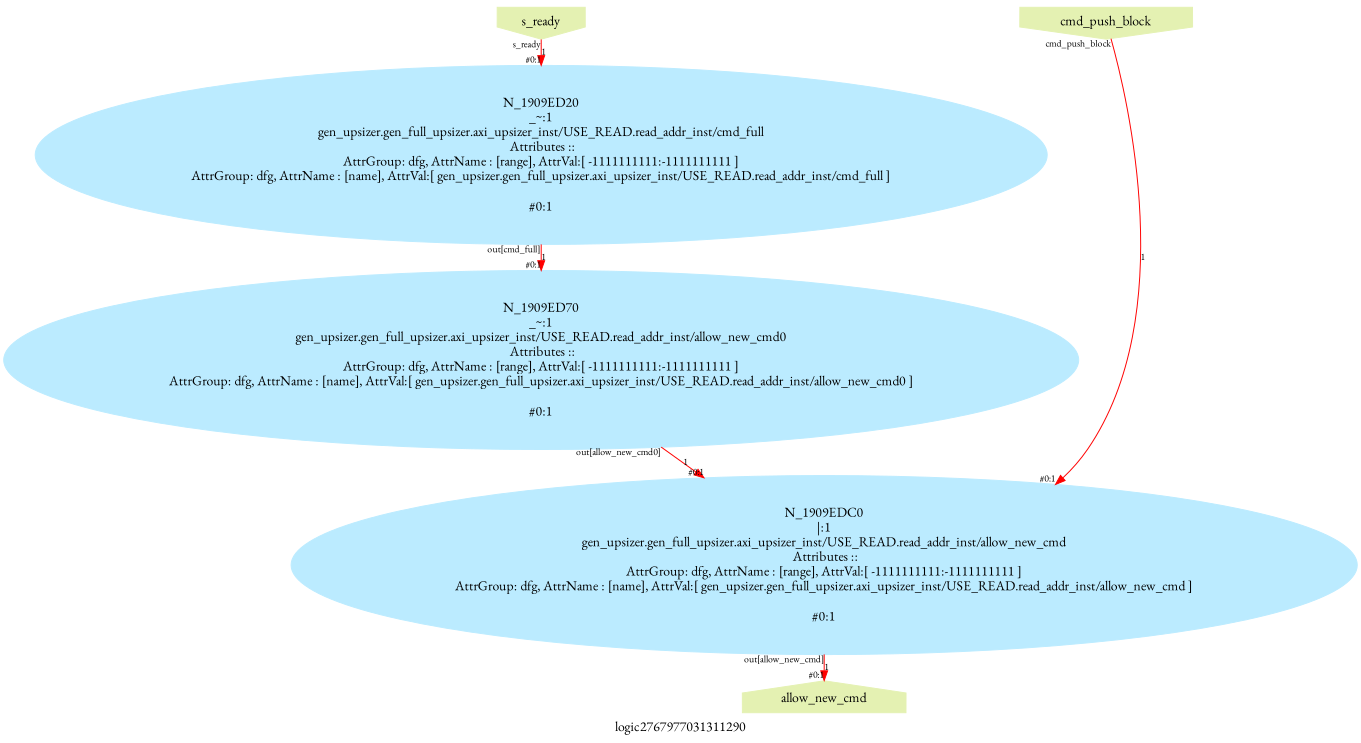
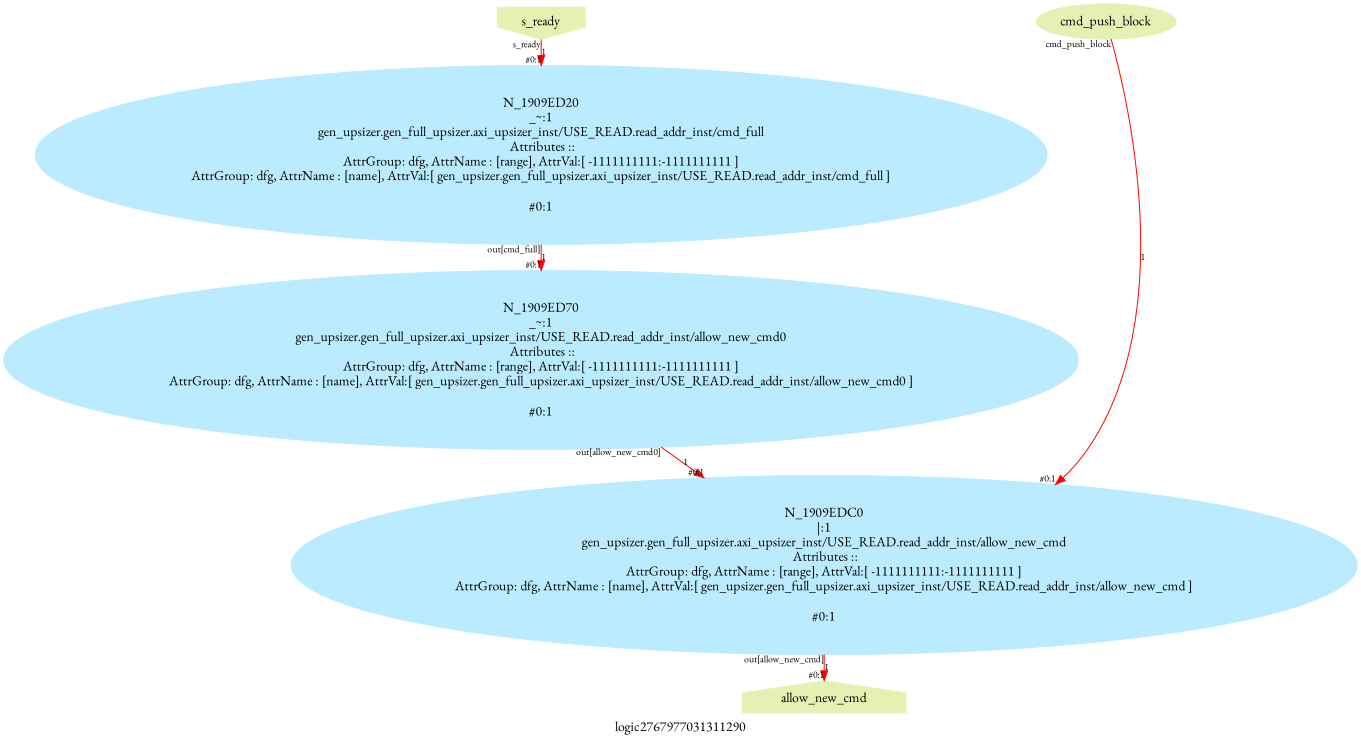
  digraph {
    label=logic2767977031311290
    ranksep=0.1
    splines=true
    fontname="EB Garamond"
    node [color="#e4f1b2" fontname="EB Garamond" style=filled]
    edge [color="#ff0000" fontname="EB Garamond" fontsize=10 headlabel="#0:1"]
    n1 [label=s_ready shape=invhouse]
-   n2 [label=cmd_push_block shape=invhouse]
+   n2 [label=cmd_push_block shape=ellipse]
    n3 [label=allow_new_cmd shape=house]
    n4 [color="#bbebff" label="N_1909ED20\n_~:1\ngen_upsizer.gen_full_upsizer.axi_upsizer_inst/USE_READ.read_addr_inst/cmd_full\n Attributes ::\nAttrGroup: dfg, AttrName : [range], AttrVal:[ -1111111111:-1111111111 ]\nAttrGroup: dfg, AttrName : [name], AttrVal:[ gen_upsizer.gen_full_upsizer.axi_upsizer_inst/USE_READ.read_addr_inst/cmd_full ]\n\n#0:1\n"]
    n5 [color="#bbebff" label="N_1909EDC0\n|:1\ngen_upsizer.gen_full_upsizer.axi_upsizer_inst/USE_READ.read_addr_inst/allow_new_cmd\n Attributes ::\nAttrGroup: dfg, AttrName : [range], AttrVal:[ -1111111111:-1111111111 ]\nAttrGroup: dfg, AttrName : [name], AttrVal:[ gen_upsizer.gen_full_upsizer.axi_upsizer_inst/USE_READ.read_addr_inst/allow_new_cmd ]\n\n#0:1\n"]
    n6 [color="#bbebff" label="N_1909ED70\n_~:1\ngen_upsizer.gen_full_upsizer.axi_upsizer_inst/USE_READ.read_addr_inst/allow_new_cmd0\n Attributes ::\nAttrGroup: dfg, AttrName : [range], AttrVal:[ -1111111111:-1111111111 ]\nAttrGroup: dfg, AttrName : [name], AttrVal:[ gen_upsizer.gen_full_upsizer.axi_upsizer_inst/USE_READ.read_addr_inst/allow_new_cmd0 ]\n\n#0:1\n"]
    subgraph sub_1 {
      rank=source
      n1
      n2
    }
    subgraph sub_2 {
      rank=sink
      n3
    }
    n1 -> n4 [label=1 taillabel=s_ready]
    n2 -> n5 [label=1 taillabel=cmd_push_block]
    n4 -> n6 [label=1 taillabel="out[cmd_full]"]
    n5 -> n3 [label=1 taillabel="out[allow_new_cmd]"]
    n6 -> n5 [label=1 taillabel="out[allow_new_cmd0]"]
  }
